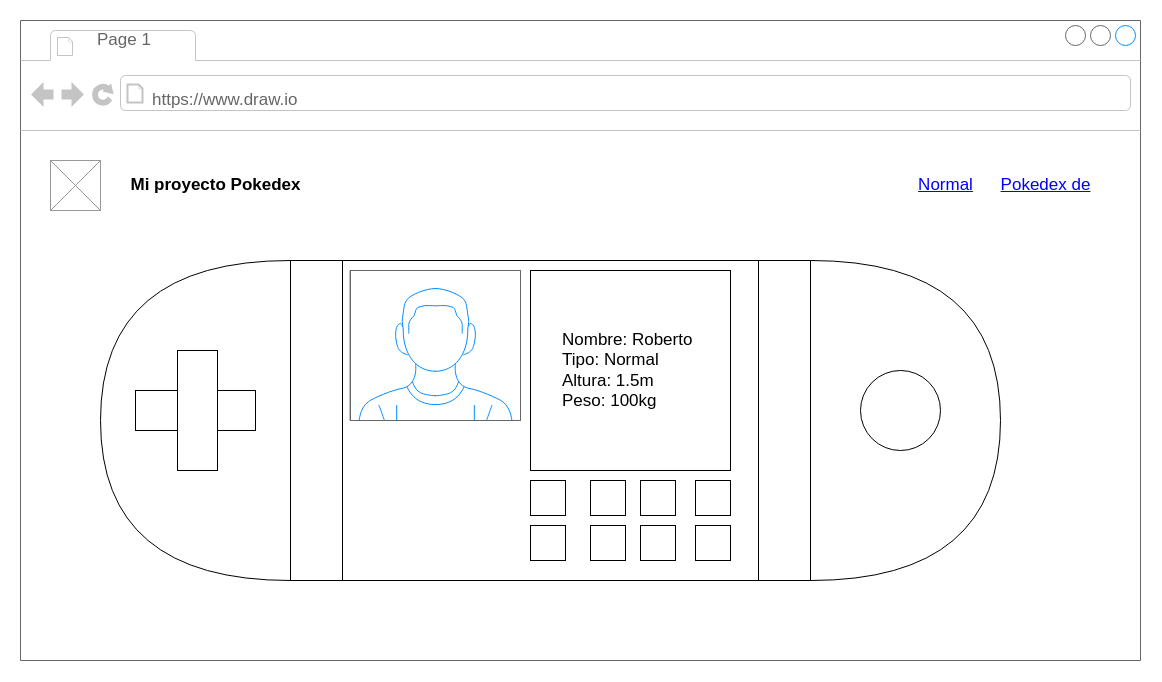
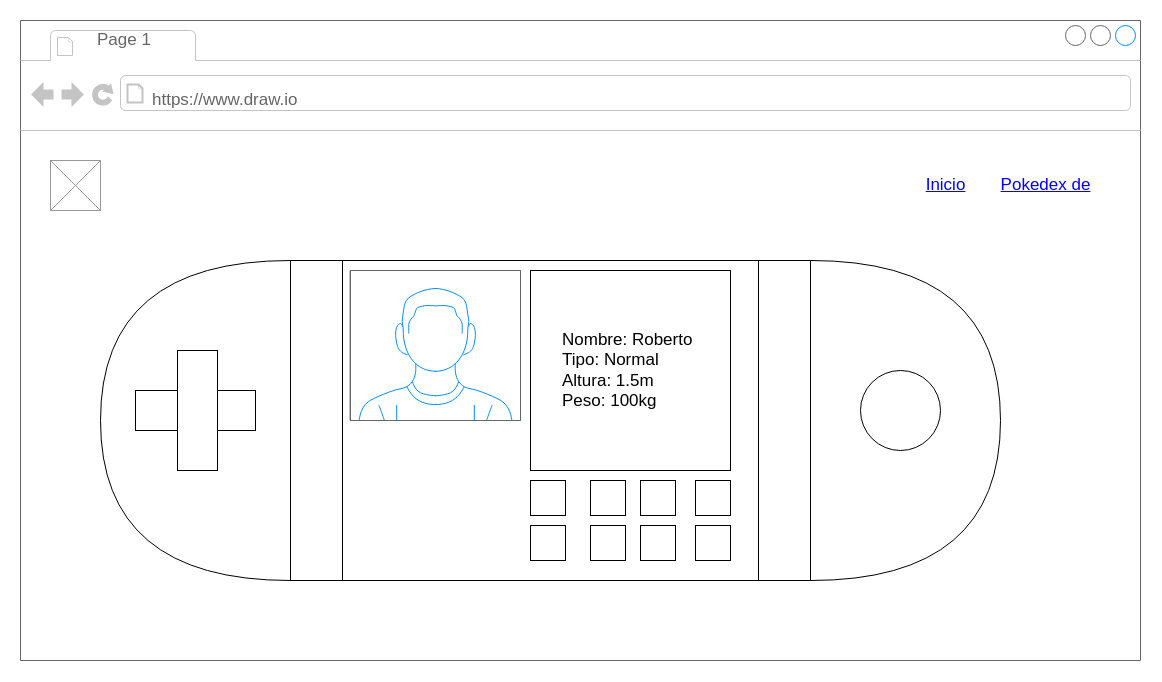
  <mxCell id="0" />
  <mxCell id="1" parent="0" />
  <mxCell id="2" value="" style="strokeWidth=1;shadow=0;dashed=0;align=center;html=1;shape=mxgraph.mockup.containers.browserWindow;rSize=0;strokeColor=#666666;strokeColor2=#008cff;strokeColor3=#c4c4c4;mainText=,;recursiveResize=0;" vertex="1" parent="1"><mxGeometry x="20" y="20" width="1120" height="640" as="geometry" /></mxCell>
  <mxCell id="3" value="Page 1" style="strokeWidth=1;shadow=0;dashed=0;align=center;html=1;shape=mxgraph.mockup.containers.anchor;fontSize=17;fontColor=#666666;align=left;" vertex="1" parent="2"><mxGeometry x="75" y="7" width="110" height="26" as="geometry" /></mxCell>
  <mxCell id="4" value="https://www.draw.io" style="strokeWidth=1;shadow=0;dashed=0;align=center;html=1;shape=mxgraph.mockup.containers.anchor;rSize=0;fontSize=17;fontColor=#666666;align=left;" vertex="1" parent="2"><mxGeometry x="130" y="60" width="370" height="40" as="geometry" /></mxCell>
  <mxCell id="5" value="" style="verticalLabelPosition=bottom;shadow=0;dashed=0;align=center;html=1;verticalAlign=top;strokeWidth=1;shape=mxgraph.mockup.graphics.simpleIcon;strokeColor=#999999;" vertex="1" parent="2"><mxGeometry x="30" y="140" width="50" height="50" as="geometry" /></mxCell>
- <mxCell id="6" value="Mi proyecto Pokedex" style="text;html=1;resizable=0;autosize=1;align=center;verticalAlign=middle;points=[];fillColor=none;strokeColor=none;rounded=0;fontStyle=1;fontSize=17;" vertex="1" parent="2"><mxGeometry x="100" y="150" width="190" height="30" as="geometry" /></mxCell>
- <mxCell id="7" value="Normal" style="shape=rectangle;strokeColor=none;fillColor=none;linkText=;fontSize=17;fontColor=#0000ff;fontStyle=4;html=1;align=center;" vertex="1" parent="2"><mxGeometry x="850" y="150" width="150" height="30" as="geometry" /></mxCell>
+ <mxCell id="7" value="Inicio" style="shape=rectangle;strokeColor=none;fillColor=none;linkText=;fontSize=17;fontColor=#0000ff;fontStyle=4;html=1;align=center;" vertex="1" parent="2"><mxGeometry x="850" y="150" width="150" height="30" as="geometry" /></mxCell>
  <mxCell id="8" value="Pokedex de" style="shape=rectangle;strokeColor=none;fillColor=none;linkText=;fontSize=17;fontColor=#0000ff;fontStyle=4;html=1;align=center;" vertex="1" parent="2"><mxGeometry x="950" y="150" width="150" height="30" as="geometry" /></mxCell>
  <mxCell id="9" value="" style="shape=or;whiteSpace=wrap;html=1;fontSize=17;rotation=-180;" vertex="1" parent="2"><mxGeometry x="80" y="240" width="190" height="320" as="geometry" /></mxCell>
  <mxCell id="10" value="" style="shape=process;whiteSpace=wrap;html=1;backgroundOutline=1;fontSize=17;" vertex="1" parent="2"><mxGeometry x="270" y="240" width="520" height="320" as="geometry" /></mxCell>
  <mxCell id="11" value="" style="shape=or;whiteSpace=wrap;html=1;fontSize=17;rotation=0;" vertex="1" parent="2"><mxGeometry x="790" y="240" width="190" height="320" as="geometry" /></mxCell>
  <mxCell id="12" value="" style="whiteSpace=wrap;html=1;aspect=fixed;fontSize=17;" vertex="1" parent="2"><mxGeometry x="510" y="250" width="200" height="200" as="geometry" /></mxCell>
  <mxCell id="13" value="" style="verticalLabelPosition=bottom;shadow=0;dashed=0;align=center;html=1;verticalAlign=top;strokeWidth=1;shape=mxgraph.mockup.containers.userMale;strokeColor=#666666;strokeColor2=#008cff;fontSize=17;" vertex="1" parent="2"><mxGeometry x="330" y="250" width="170" height="150" as="geometry" /></mxCell>
  <mxCell id="14" value="" style="ellipse;whiteSpace=wrap;html=1;aspect=fixed;fontSize=17;" vertex="1" parent="2"><mxGeometry x="840" y="350" width="80" height="80" as="geometry" /></mxCell>
  <mxCell id="15" value="" style="rounded=0;whiteSpace=wrap;html=1;fontSize=17;" vertex="1" parent="2"><mxGeometry x="115" y="370" width="120" height="40" as="geometry" /></mxCell>
  <mxCell id="16" value="" style="rounded=0;whiteSpace=wrap;html=1;fontSize=17;rotation=90;" vertex="1" parent="2"><mxGeometry x="117" y="370" width="120" height="40" as="geometry" /></mxCell>
  <mxCell id="17" value="" style="whiteSpace=wrap;html=1;aspect=fixed;fontSize=17;" vertex="1" parent="2"><mxGeometry x="570" y="460" width="35" height="35" as="geometry" /></mxCell>
  <mxCell id="18" value="" style="whiteSpace=wrap;html=1;aspect=fixed;fontSize=17;" vertex="1" parent="2"><mxGeometry x="510" y="460" width="35" height="35" as="geometry" /></mxCell>
  <mxCell id="19" value="" style="whiteSpace=wrap;html=1;aspect=fixed;fontSize=17;" vertex="1" parent="2"><mxGeometry x="620" y="460" width="35" height="35" as="geometry" /></mxCell>
  <mxCell id="20" value="" style="whiteSpace=wrap;html=1;aspect=fixed;fontSize=17;" vertex="1" parent="2"><mxGeometry x="675" y="460" width="35" height="35" as="geometry" /></mxCell>
  <mxCell id="21" value="" style="whiteSpace=wrap;html=1;aspect=fixed;fontSize=17;" vertex="1" parent="2"><mxGeometry x="570" y="505" width="35" height="35" as="geometry" /></mxCell>
  <mxCell id="22" value="" style="whiteSpace=wrap;html=1;aspect=fixed;fontSize=17;" vertex="1" parent="2"><mxGeometry x="510" y="505" width="35" height="35" as="geometry" /></mxCell>
  <mxCell id="23" value="" style="whiteSpace=wrap;html=1;aspect=fixed;fontSize=17;" vertex="1" parent="2"><mxGeometry x="620" y="505" width="35" height="35" as="geometry" /></mxCell>
  <mxCell id="24" value="" style="whiteSpace=wrap;html=1;aspect=fixed;fontSize=17;" vertex="1" parent="2"><mxGeometry x="675" y="505" width="35" height="35" as="geometry" /></mxCell>
  <mxCell id="25" value="Nombre: Roberto&lt;br&gt;Tipo: Normal&lt;br&gt;Altura: 1.5m&lt;br&gt;Peso: 100kg" style="text;html=1;strokeColor=none;fillColor=none;align=left;verticalAlign=middle;whiteSpace=wrap;rounded=0;fontSize=17;" vertex="1" parent="2"><mxGeometry x="540" y="290" width="180" height="120" as="geometry" /></mxCell>
